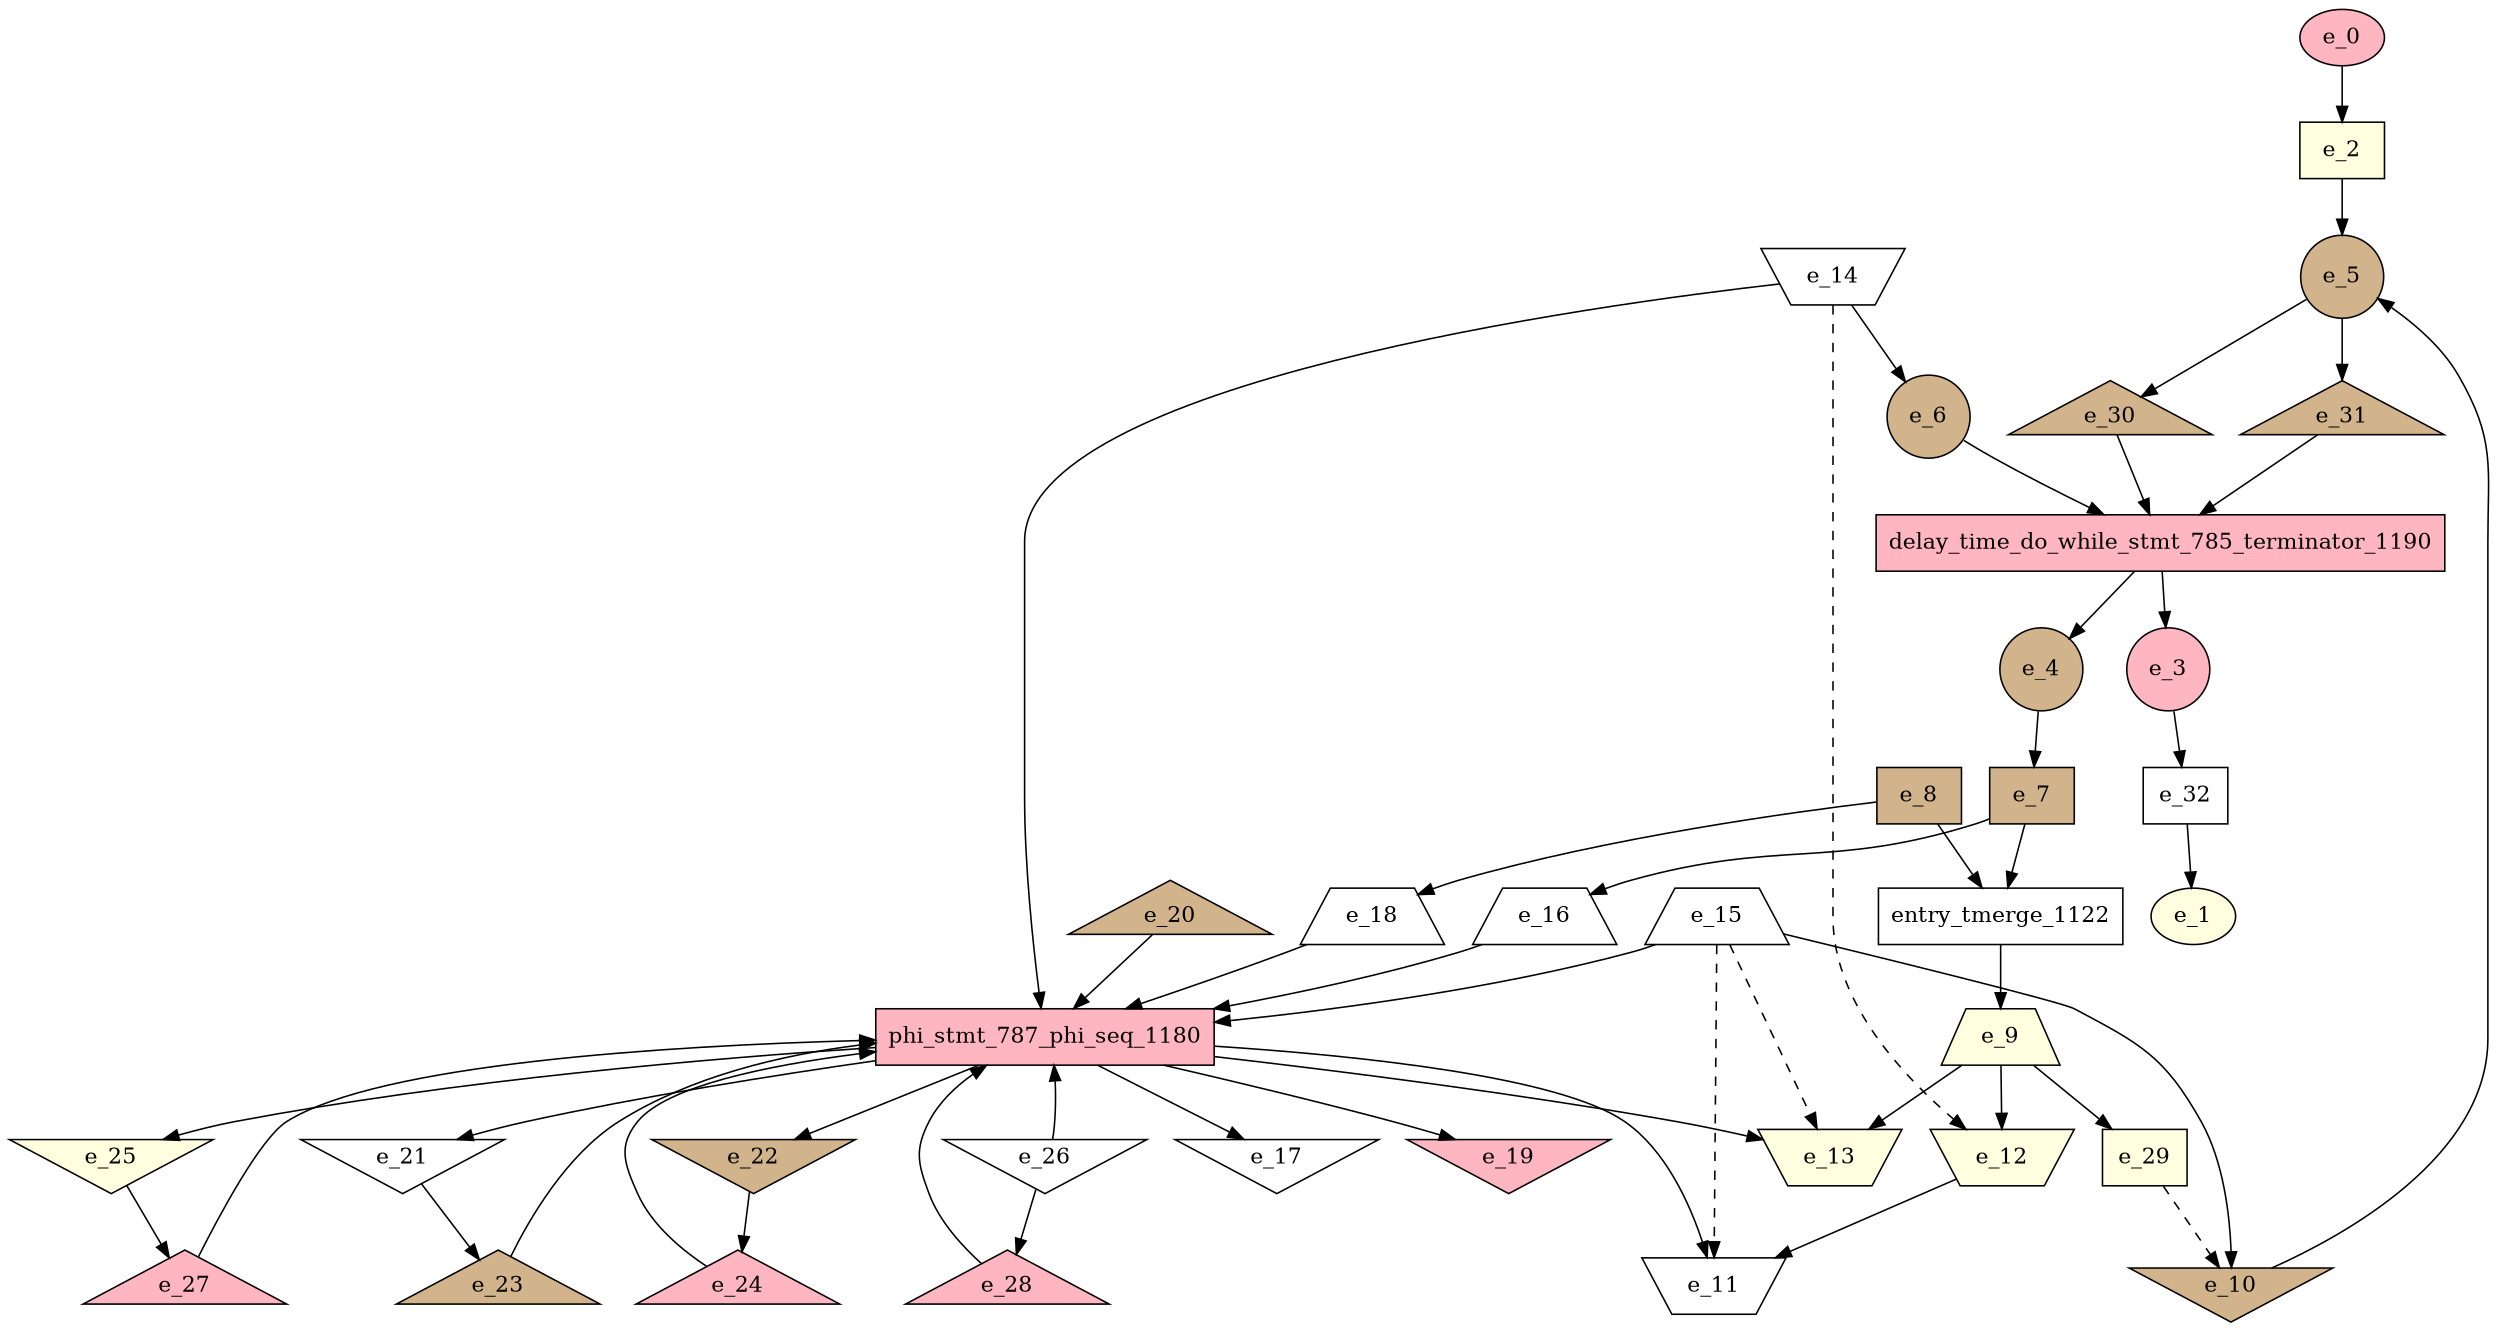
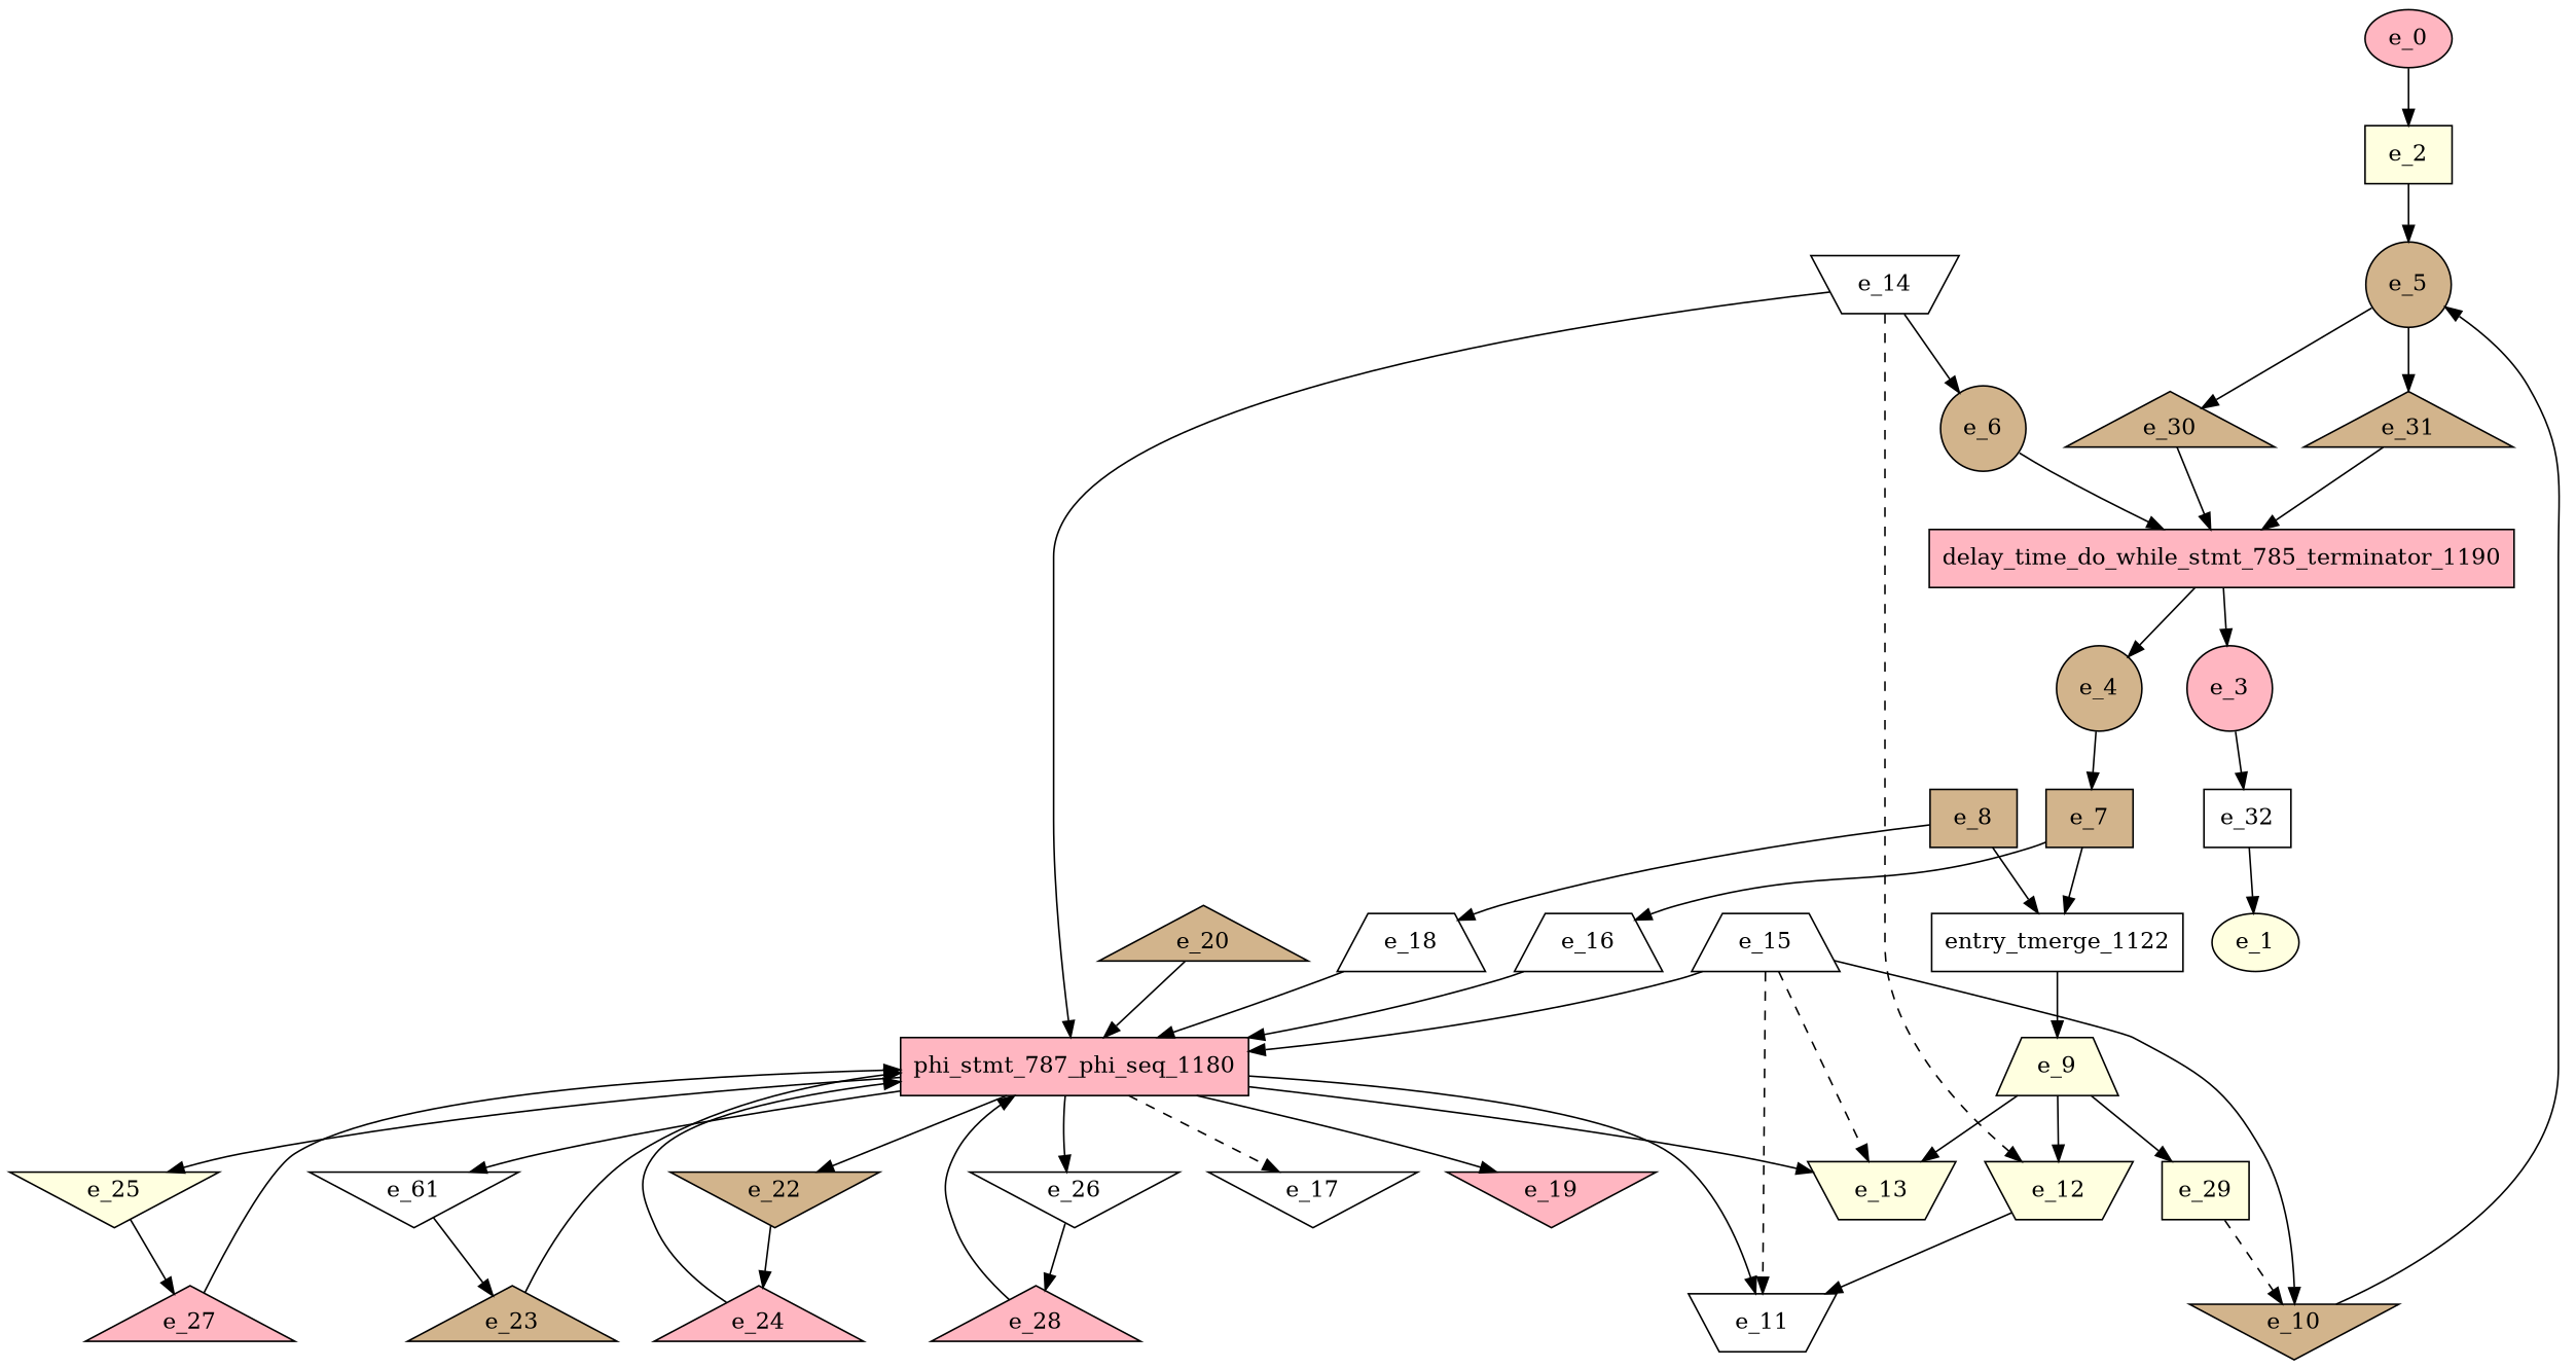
  digraph {
    node [fillcolor=tan shape=triangle style=filled]
    e_2 [fillcolor=lightyellow shape=dot]
    e_5 [shape=circle]
    e_0 [fillcolor=lightpink shape=""]
    e_8 [shape=dot]
    entry_tmerge_1122 [fillcolor=white shape=rectangle]
    e_18 [fillcolor=white shape=trapezium]
    e_3 [fillcolor=lightpink shape=circle]
    e_32 [fillcolor=white shape=dot]
    e_1 [fillcolor=lightyellow shape=""]
    e_4 [shape=circle]
    e_7 [shape=dot]
    e_16 [fillcolor=white shape=trapezium]
    e_30
    e_31
    delay_time_do_while_stmt_785_terminator_1190 [fillcolor=lightpink shape=rectangle]
    e_6 [shape=circle]
    phi_stmt_787_phi_seq_1180 [fillcolor=lightpink shape=rectangle]
    e_9 [fillcolor=lightyellow shape=trapezium]
    e_12 [fillcolor=lightyellow shape=invtrapezium]
    e_13 [fillcolor=lightyellow shape=invtrapezium]
    e_29 [fillcolor=lightyellow shape=dot]
    e_11 [fillcolor=white shape=invtrapezium]
    e_10 [shape=invtriangle]
    e_14 [fillcolor=white shape=invtrapezium]
    e_17 [fillcolor=white shape=invtriangle]
    e_19 [fillcolor=lightpink shape=invtriangle]
-   e_21 [fillcolor=white shape=invtriangle]
+   e_21 [fillcolor=white shape=invtriangle label=e_61]
    e_22 [shape=invtriangle]
    e_25 [fillcolor=lightyellow shape=invtriangle]
    e_26 [fillcolor=white shape=invtriangle]
    e_15 [fillcolor=white shape=trapezium]
    e_20
    e_23
    e_24 [fillcolor=lightpink]
    e_27 [fillcolor=lightpink]
    e_28 [fillcolor=lightpink]
    e_2 -> e_5
    e_5 -> e_30
    e_5 -> e_31
    e_0 -> e_2
    e_8 -> entry_tmerge_1122
    e_8 -> e_18
    entry_tmerge_1122 -> e_9
    e_18 -> phi_stmt_787_phi_seq_1180
    e_3 -> e_32
    e_32 -> e_1
    e_4 -> e_7
    e_7 -> entry_tmerge_1122
    e_7 -> e_16
    e_16 -> phi_stmt_787_phi_seq_1180
    e_30 -> delay_time_do_while_stmt_785_terminator_1190
    e_31 -> delay_time_do_while_stmt_785_terminator_1190
    delay_time_do_while_stmt_785_terminator_1190 -> e_3
    delay_time_do_while_stmt_785_terminator_1190 -> e_4
    e_6 -> delay_time_do_while_stmt_785_terminator_1190
    phi_stmt_787_phi_seq_1180 -> e_13
    phi_stmt_787_phi_seq_1180 -> e_11
-   phi_stmt_787_phi_seq_1180 -> e_17
+   phi_stmt_787_phi_seq_1180 -> e_17 [style=dashed]
    phi_stmt_787_phi_seq_1180 -> e_19
    phi_stmt_787_phi_seq_1180 -> e_21
    phi_stmt_787_phi_seq_1180 -> e_22
    phi_stmt_787_phi_seq_1180 -> e_25
-   e_26 -> phi_stmt_787_phi_seq_1180
+   phi_stmt_787_phi_seq_1180 -> e_26
    e_9 -> e_12
    e_9 -> e_13
    e_9 -> e_29
    e_12 -> e_11
    e_29 -> e_10 [style=dashed]
    e_10 -> e_5
    e_14 -> e_6
    e_14 -> phi_stmt_787_phi_seq_1180
    e_14 -> e_12 [style=dashed]
    e_21 -> e_23
    e_22 -> e_24
    e_25 -> e_27
    e_26 -> e_28
    e_15 -> phi_stmt_787_phi_seq_1180
    e_15 -> e_13 [style=dashed]
    e_15 -> e_11 [style=dashed]
    e_15 -> e_10
    e_20 -> phi_stmt_787_phi_seq_1180
    e_23 -> phi_stmt_787_phi_seq_1180
    e_24 -> phi_stmt_787_phi_seq_1180
    e_27 -> phi_stmt_787_phi_seq_1180
    e_28 -> phi_stmt_787_phi_seq_1180
  }
